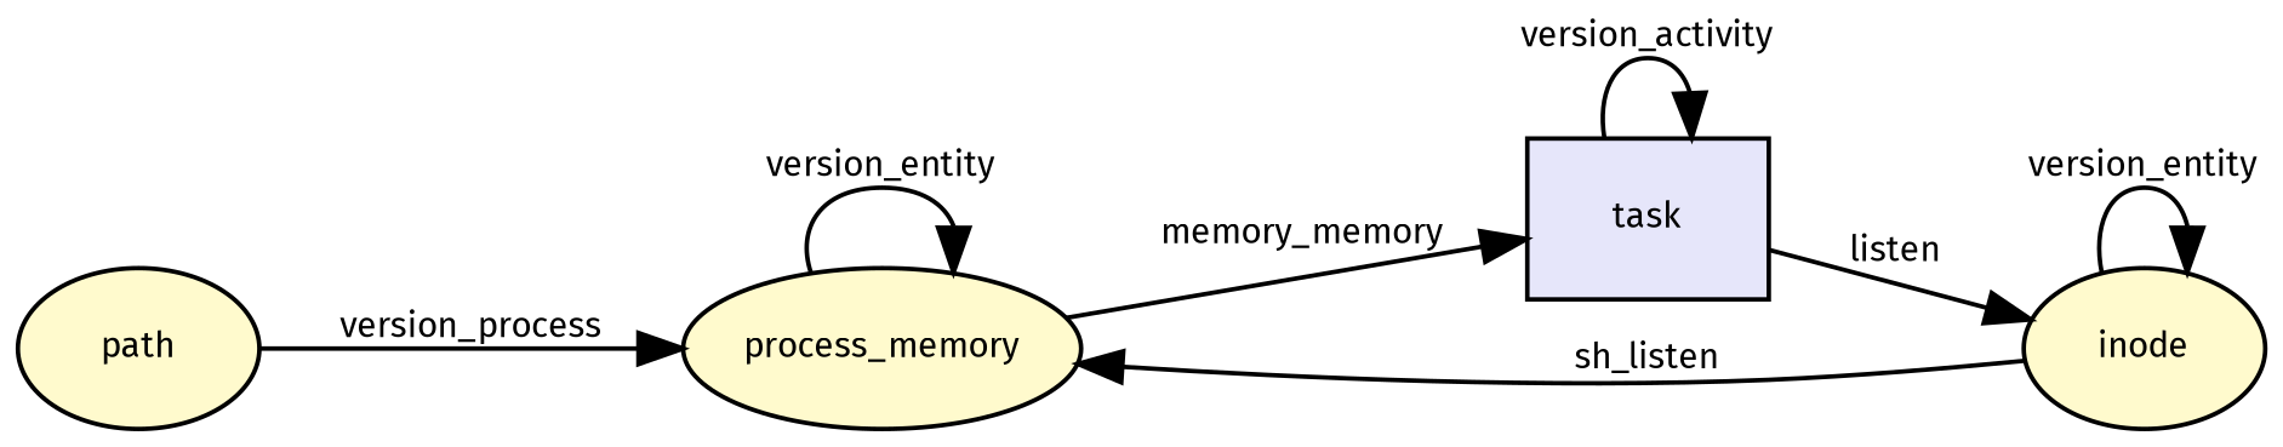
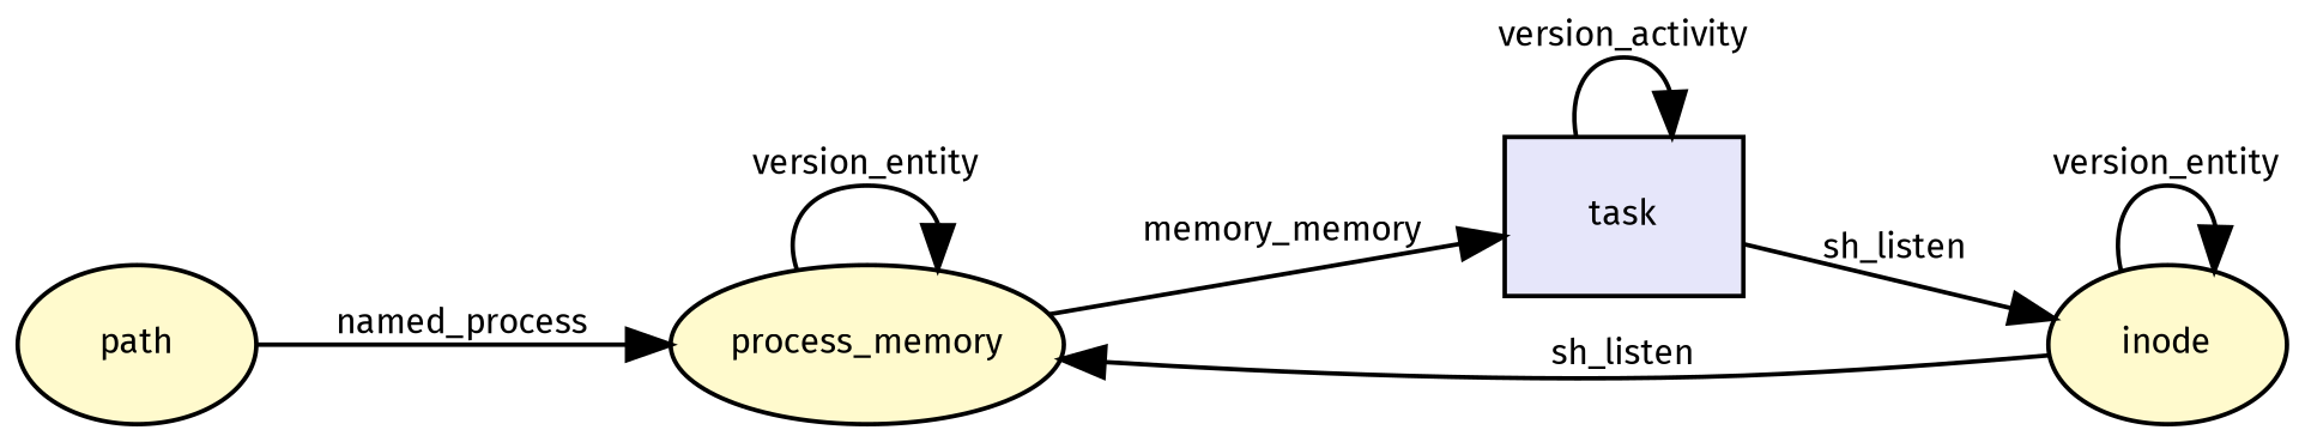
  digraph {
    fontname="Fira Sans"
    rankdir=LR
    node [fillcolor="#fffacd" fontname="Fira Sans" fontsize=8 shape=ellipse style=filled]
    edge [fontname="Fira Sans" fontsize=8]
    n1 [label=path]
    n2 [label=process_memory]
    n3 [fillcolor="#e6e6fa" label=task shape=rectangle]
    n4 [label=inode]
-   n1 -> n2 [label=version_process]
+   n1 -> n2 [label=named_process]
    n2 -> n2 [label=version_entity]
    n2 -> n3 [label=memory_memory]
    n3 -> n3 [label=version_activity]
-   n3 -> n4 [label=listen]
+   n3 -> n4 [label=sh_listen]
    n4 -> n2 [label=sh_listen]
    n4 -> n4 [label=version_entity]
  }
